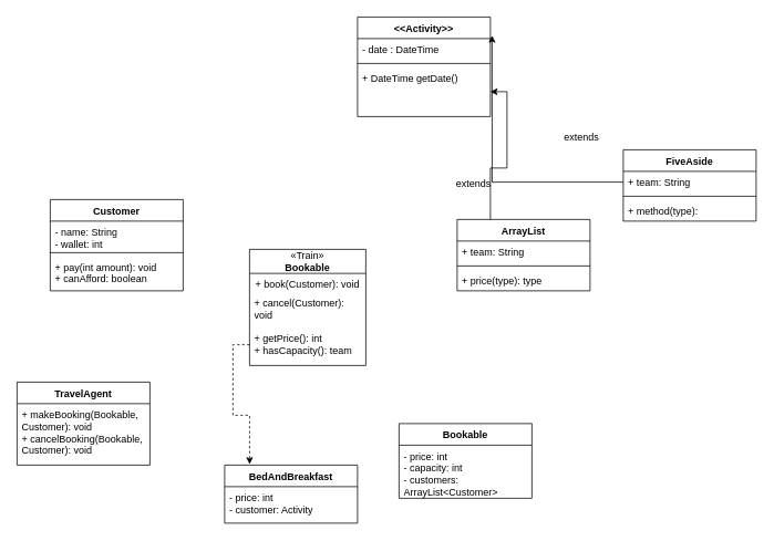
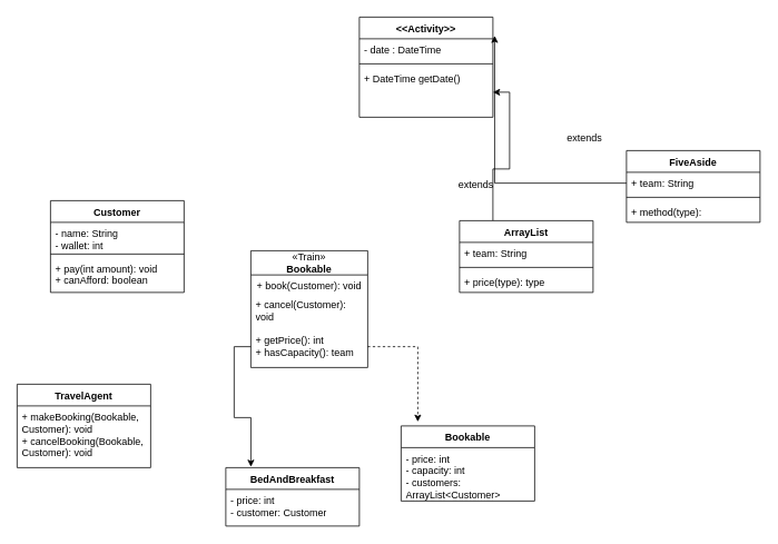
  <mxCell id="0" />
  <mxCell id="1" parent="0" />
  <mxCell id="2" value="Customer" style="swimlane;fontStyle=1;align=center;verticalAlign=top;childLayout=stackLayout;horizontal=1;startSize=26;horizontalStack=0;resizeParent=1;resizeParentMax=0;resizeLast=0;collapsible=1;marginBottom=0;whiteSpace=wrap;html=1;" vertex="1" parent="1"><mxGeometry x="60" y="240" width="160" height="110" as="geometry" /></mxCell>
  <mxCell id="3" value="- name: String&lt;div&gt;- wallet: int&lt;br&gt;&lt;/div&gt;" style="text;strokeColor=none;fillColor=none;align=left;verticalAlign=top;spacingLeft=4;spacingRight=4;overflow=hidden;rotatable=0;points=[[0,0.5],[1,0.5]];portConstraint=eastwest;whiteSpace=wrap;html=1;" vertex="1" parent="2"><mxGeometry y="26" width="160" height="34" as="geometry" /></mxCell>
  <mxCell id="4" value="" style="line;strokeWidth=1;fillColor=none;align=left;verticalAlign=middle;spacingTop=-1;spacingLeft=3;spacingRight=3;rotatable=0;labelPosition=right;points=[];portConstraint=eastwest;strokeColor=inherit;" vertex="1" parent="2"><mxGeometry y="60" width="160" height="8" as="geometry" /></mxCell>
  <mxCell id="5" value="+ pay(int amount): void&lt;div&gt;+ canAfford: boolean&lt;/div&gt;" style="text;strokeColor=none;fillColor=none;align=left;verticalAlign=top;spacingLeft=4;spacingRight=4;overflow=hidden;rotatable=0;points=[[0,0.5],[1,0.5]];portConstraint=eastwest;whiteSpace=wrap;html=1;" vertex="1" parent="2"><mxGeometry y="68" width="160" height="42" as="geometry" /></mxCell>
  <mxCell id="6" value="&lt;span style=&quot;font-weight: 400;&quot;&gt;«Train»&lt;/span&gt;&lt;br style=&quot;font-weight: 400;&quot;&gt;&lt;b&gt;Bookable&lt;/b&gt;" style="swimlane;fontStyle=1;align=center;verticalAlign=middle;childLayout=stackLayout;horizontal=1;startSize=29;horizontalStack=0;resizeParent=1;resizeParentMax=0;resizeLast=0;collapsible=0;marginBottom=0;html=1;whiteSpace=wrap;" vertex="1" parent="1"><mxGeometry x="300" y="300" width="140" height="140" as="geometry" /></mxCell>
  <mxCell id="7" value="+ book(Customer): void" style="text;html=1;strokeColor=none;fillColor=none;align=center;verticalAlign=middle;spacingLeft=4;spacingRight=4;overflow=hidden;rotatable=0;points=[[0,0.5],[1,0.5]];portConstraint=eastwest;whiteSpace=wrap;" vertex="1" parent="6"><mxGeometry y="29" width="140" height="25" as="geometry" /></mxCell>
  <mxCell id="8" value="&lt;span style=&quot;text-align: center;&quot;&gt;+ cancel(Customer): void&lt;/span&gt;" style="text;html=1;strokeColor=none;fillColor=none;align=left;verticalAlign=middle;spacingLeft=4;spacingRight=4;overflow=hidden;rotatable=0;points=[[0,0.5],[1,0.5]];portConstraint=eastwest;whiteSpace=wrap;" vertex="1" parent="6"><mxGeometry y="54" width="140" height="36" as="geometry" /></mxCell>
  <mxCell id="9" value="+ getPrice(): int&lt;div&gt;+ hasCapacity(): team&lt;/div&gt;" style="text;html=1;strokeColor=none;fillColor=none;align=left;verticalAlign=middle;spacingLeft=4;spacingRight=4;overflow=hidden;rotatable=0;points=[[0,0.5],[1,0.5]];portConstraint=eastwest;whiteSpace=wrap;" vertex="1" parent="6"><mxGeometry y="90" width="140" height="50" as="geometry" /></mxCell>
  <mxCell id="10" value="TravelAgent" style="swimlane;fontStyle=1;align=center;verticalAlign=top;childLayout=stackLayout;horizontal=1;startSize=26;horizontalStack=0;resizeParent=1;resizeParentMax=0;resizeLast=0;collapsible=1;marginBottom=0;whiteSpace=wrap;html=1;" vertex="1" parent="1"><mxGeometry x="20" y="460" width="160" height="100" as="geometry" /></mxCell>
  <mxCell id="11" value="+ makeBooking(Bookable, Customer): void&lt;div&gt;+ cancelBooking(Bookable, Customer): void&lt;div&gt;&lt;br&gt;&lt;/div&gt;&lt;/div&gt;" style="text;strokeColor=none;fillColor=none;align=left;verticalAlign=top;spacingLeft=4;spacingRight=4;overflow=hidden;rotatable=0;points=[[0,0.5],[1,0.5]];portConstraint=eastwest;whiteSpace=wrap;html=1;" vertex="1" parent="10"><mxGeometry y="26" width="160" height="74" as="geometry" /></mxCell>
  <mxCell id="12" value="Bookable" style="swimlane;fontStyle=1;align=center;verticalAlign=top;childLayout=stackLayout;horizontal=1;startSize=26;horizontalStack=0;resizeParent=1;resizeParentMax=0;resizeLast=0;collapsible=1;marginBottom=0;whiteSpace=wrap;html=1;" vertex="1" parent="1"><mxGeometry x="480" y="510" width="160" height="90" as="geometry" /></mxCell>
  <mxCell id="13" value="- price: int&lt;div&gt;- capacity: int&lt;br&gt;&lt;div&gt;- customers: ArrayList&amp;lt;Customer&amp;gt;&lt;/div&gt;&lt;/div&gt;" style="text;strokeColor=none;fillColor=none;align=left;verticalAlign=top;spacingLeft=4;spacingRight=4;overflow=hidden;rotatable=0;points=[[0,0.5],[1,0.5]];portConstraint=eastwest;whiteSpace=wrap;html=1;" vertex="1" parent="12"><mxGeometry y="26" width="160" height="64" as="geometry" /></mxCell>
  <mxCell id="14" value="BedAndBreakfast" style="swimlane;fontStyle=1;align=center;verticalAlign=top;childLayout=stackLayout;horizontal=1;startSize=26;horizontalStack=0;resizeParent=1;resizeParentMax=0;resizeLast=0;collapsible=1;marginBottom=0;whiteSpace=wrap;html=1;" vertex="1" parent="1"><mxGeometry x="270" y="560" width="160" height="70" as="geometry" /></mxCell>
- <mxCell id="15" value="- price: int&lt;div&gt;- customer: Activity&lt;/div&gt;" style="text;strokeColor=none;fillColor=none;align=left;verticalAlign=top;spacingLeft=4;spacingRight=4;overflow=hidden;rotatable=0;points=[[0,0.5],[1,0.5]];portConstraint=eastwest;whiteSpace=wrap;html=1;" vertex="1" parent="14"><mxGeometry y="26" width="160" height="44" as="geometry" /></mxCell>
+ <mxCell id="15" value="- price: int&lt;div&gt;- customer: Customer&lt;/div&gt;" style="text;strokeColor=none;fillColor=none;align=left;verticalAlign=top;spacingLeft=4;spacingRight=4;overflow=hidden;rotatable=0;points=[[0,0.5],[1,0.5]];portConstraint=eastwest;whiteSpace=wrap;html=1;" vertex="1" parent="14"><mxGeometry y="26" width="160" height="44" as="geometry" /></mxCell>
  <mxCell id="16" value="&amp;lt;&amp;lt;Activity&amp;gt;&amp;gt;" style="swimlane;fontStyle=1;align=center;verticalAlign=top;childLayout=stackLayout;horizontal=1;startSize=26;horizontalStack=0;resizeParent=1;resizeParentMax=0;resizeLast=0;collapsible=1;marginBottom=0;whiteSpace=wrap;html=1;" vertex="1" parent="1"><mxGeometry x="430" y="20" width="160" height="120" as="geometry" /></mxCell>
  <mxCell id="17" value="- date : DateTime&lt;div&gt;&lt;br&gt;&lt;/div&gt;" style="text;strokeColor=none;fillColor=none;align=left;verticalAlign=top;spacingLeft=4;spacingRight=4;overflow=hidden;rotatable=0;points=[[0,0.5],[1,0.5]];portConstraint=eastwest;whiteSpace=wrap;html=1;" vertex="1" parent="16"><mxGeometry y="26" width="160" height="26" as="geometry" /></mxCell>
  <mxCell id="18" value="" style="line;strokeWidth=1;fillColor=none;align=left;verticalAlign=middle;spacingTop=-1;spacingLeft=3;spacingRight=3;rotatable=0;labelPosition=right;points=[];portConstraint=eastwest;strokeColor=inherit;" vertex="1" parent="16"><mxGeometry y="52" width="160" height="8" as="geometry" /></mxCell>
  <mxCell id="19" value="+ DateTime getDate()" style="text;strokeColor=none;fillColor=none;align=left;verticalAlign=top;spacingLeft=4;spacingRight=4;overflow=hidden;rotatable=0;points=[[0,0.5],[1,0.5]];portConstraint=eastwest;whiteSpace=wrap;html=1;" vertex="1" parent="16"><mxGeometry y="60" width="160" height="60" as="geometry" /></mxCell>
- <mxCell id="21" style="edgeStyle=orthogonalEdgeStyle;rounded=0;orthogonalLoop=1;jettySize=auto;html=1;exitX=0;exitY=0.5;exitDx=0;exitDy=0;entryX=0.188;entryY=-0.014;entryDx=0;entryDy=0;entryPerimeter=0;dashed=1;" edge="1" parent="1" source="9" target="14"><mxGeometry relative="1" as="geometry" /></mxCell>
+ <mxCell id="20" style="edgeStyle=orthogonalEdgeStyle;rounded=0;orthogonalLoop=1;jettySize=auto;html=1;exitX=1;exitY=0.5;exitDx=0;exitDy=0;entryX=0.125;entryY=-0.056;entryDx=0;entryDy=0;entryPerimeter=0;dashed=1;" edge="1" parent="1" source="9" target="12"><mxGeometry relative="1" as="geometry" /></mxCell>
+ <mxCell id="21" style="edgeStyle=orthogonalEdgeStyle;rounded=0;orthogonalLoop=1;jettySize=auto;html=1;exitX=0;exitY=0.5;exitDx=0;exitDy=0;entryX=0.188;entryY=-0.014;entryDx=0;entryDy=0;entryPerimeter=0;dashed=0;" edge="1" parent="1" source="9" target="14"><mxGeometry relative="1" as="geometry" /></mxCell>
  <mxCell id="22" value="FiveAside" style="swimlane;fontStyle=1;align=center;verticalAlign=top;childLayout=stackLayout;horizontal=1;startSize=26;horizontalStack=0;resizeParent=1;resizeParentMax=0;resizeLast=0;collapsible=1;marginBottom=0;whiteSpace=wrap;html=1;" vertex="1" parent="1"><mxGeometry x="750" y="180" width="160" height="86" as="geometry" /></mxCell>
  <mxCell id="23" value="+ team: String" style="text;strokeColor=none;fillColor=none;align=left;verticalAlign=top;spacingLeft=4;spacingRight=4;overflow=hidden;rotatable=0;points=[[0,0.5],[1,0.5]];portConstraint=eastwest;whiteSpace=wrap;html=1;" vertex="1" parent="22"><mxGeometry y="26" width="160" height="26" as="geometry" /></mxCell>
  <mxCell id="24" value="" style="line;strokeWidth=1;fillColor=none;align=left;verticalAlign=middle;spacingTop=-1;spacingLeft=3;spacingRight=3;rotatable=0;labelPosition=right;points=[];portConstraint=eastwest;strokeColor=inherit;" vertex="1" parent="22"><mxGeometry y="52" width="160" height="8" as="geometry" /></mxCell>
  <mxCell id="25" value="+ method(type):&amp;nbsp;" style="text;strokeColor=none;fillColor=none;align=left;verticalAlign=top;spacingLeft=4;spacingRight=4;overflow=hidden;rotatable=0;points=[[0,0.5],[1,0.5]];portConstraint=eastwest;whiteSpace=wrap;html=1;" vertex="1" parent="22"><mxGeometry y="60" width="160" height="26" as="geometry" /></mxCell>
  <mxCell id="26" style="edgeStyle=orthogonalEdgeStyle;rounded=0;orthogonalLoop=1;jettySize=auto;html=1;exitX=0.25;exitY=0;exitDx=0;exitDy=0;entryX=1;entryY=0.5;entryDx=0;entryDy=0;" edge="1" parent="1" source="27" target="19"><mxGeometry relative="1" as="geometry" /></mxCell>
  <mxCell id="27" value="ArrayList" style="swimlane;fontStyle=1;align=center;verticalAlign=top;childLayout=stackLayout;horizontal=1;startSize=26;horizontalStack=0;resizeParent=1;resizeParentMax=0;resizeLast=0;collapsible=1;marginBottom=0;whiteSpace=wrap;html=1;" vertex="1" parent="1"><mxGeometry x="550" y="264" width="160" height="86" as="geometry" /></mxCell>
  <mxCell id="28" value="+ team: String" style="text;strokeColor=none;fillColor=none;align=left;verticalAlign=top;spacingLeft=4;spacingRight=4;overflow=hidden;rotatable=0;points=[[0,0.5],[1,0.5]];portConstraint=eastwest;whiteSpace=wrap;html=1;" vertex="1" parent="27"><mxGeometry y="26" width="160" height="26" as="geometry" /></mxCell>
  <mxCell id="29" value="" style="line;strokeWidth=1;fillColor=none;align=left;verticalAlign=middle;spacingTop=-1;spacingLeft=3;spacingRight=3;rotatable=0;labelPosition=right;points=[];portConstraint=eastwest;strokeColor=inherit;" vertex="1" parent="27"><mxGeometry y="52" width="160" height="8" as="geometry" /></mxCell>
  <mxCell id="30" value="+ price(type): type" style="text;strokeColor=none;fillColor=none;align=left;verticalAlign=top;spacingLeft=4;spacingRight=4;overflow=hidden;rotatable=0;points=[[0,0.5],[1,0.5]];portConstraint=eastwest;whiteSpace=wrap;html=1;" vertex="1" parent="27"><mxGeometry y="60" width="160" height="26" as="geometry" /></mxCell>
  <mxCell id="31" style="edgeStyle=orthogonalEdgeStyle;rounded=0;orthogonalLoop=1;jettySize=auto;html=1;exitX=0;exitY=0.5;exitDx=0;exitDy=0;entryX=1.013;entryY=0.186;entryDx=0;entryDy=0;entryPerimeter=0;" edge="1" parent="1" source="23" target="16"><mxGeometry relative="1" as="geometry" /></mxCell>
  <mxCell id="32" value="extends" style="text;html=1;align=center;verticalAlign=middle;whiteSpace=wrap;rounded=0;" vertex="1" parent="1"><mxGeometry x="540" y="206" width="60" height="30" as="geometry" /></mxCell>
  <mxCell id="33" value="extends" style="text;html=1;align=center;verticalAlign=middle;whiteSpace=wrap;rounded=0;" vertex="1" parent="1"><mxGeometry x="670" y="150" width="60" height="30" as="geometry" /></mxCell>
